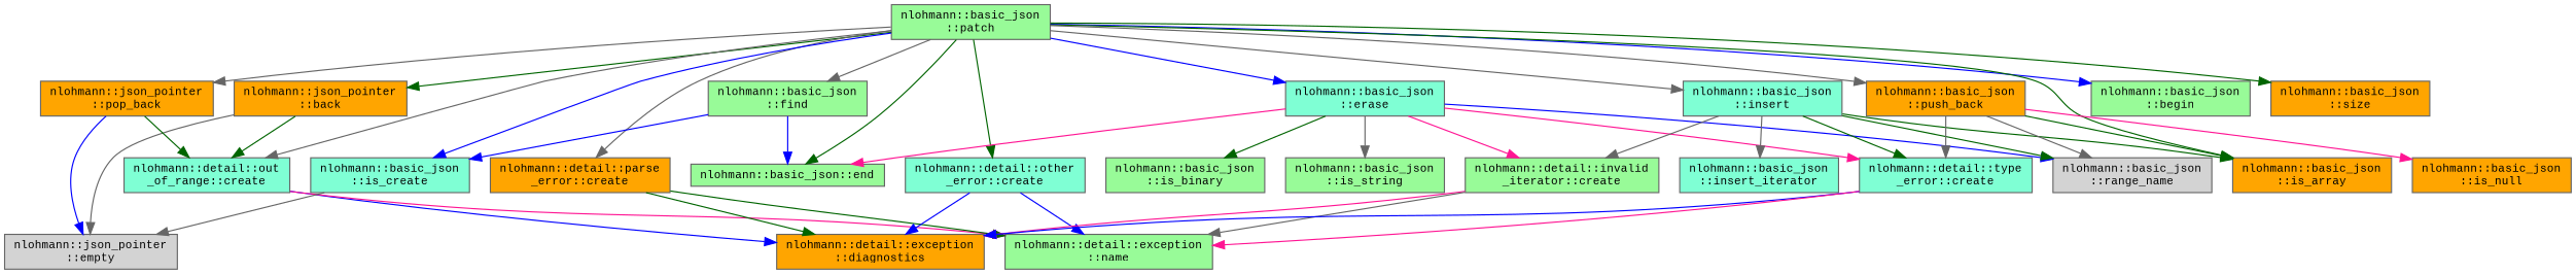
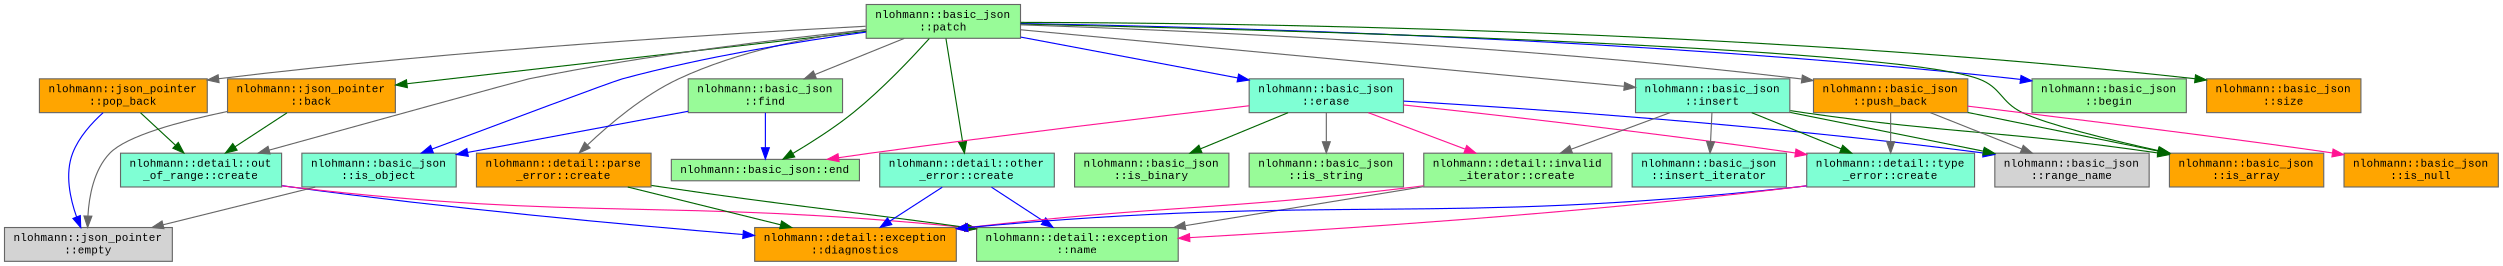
  digraph {
    fontname="Liberation Mono"
    rankdir=TB
    node [color=grey40 fillcolor=palegreen fontname="Liberation Mono" fontsize=10 shape=box style=filled]
    edge [color=darkgreen fontname="Liberation Mono" fontsize=10 labelfontname=Helvetica labelfontsize=10 style=solid]
    n1 [color=gray40 fontcolor=black height=0.2 label="nlohmann::basic_json\l::patch" width=0.4]
    n2 [fillcolor=orange height=0.2 label="nlohmann::json_pointer\l::back" width=0.4]
    n3 [fillcolor=aquamarine height=0.2 label="nlohmann::detail::out\l_of_range::create" width=0.4]
    n4 [height=0.2 label="nlohmann::basic_json\l::begin" width=0.4]
    n5 [fillcolor=orange height=0.2 label="nlohmann::detail::parse\l_error::create" width=0.4]
    n6 [fillcolor=aquamarine height=0.2 label="nlohmann::detail::other\l_error::create" width=0.4]
    n7 [height=0.2 label="nlohmann::basic_json::end" width=0.4]
    n8 [fillcolor=aquamarine height=0.2 label="nlohmann::basic_json\l::erase" width=0.4]
    n9 [height=0.2 label="nlohmann::basic_json\l::find" width=0.4]
-   n10 [fillcolor=aquamarine height=0.2 label="nlohmann::basic_json\l::is_create" width=0.4]
+   n10 [fillcolor=aquamarine height=0.2 label="nlohmann::basic_json\l::is_object" width=0.4]
    n11 [fillcolor=aquamarine height=0.2 label="nlohmann::basic_json\l::insert" width=0.4]
    n12 [fillcolor=orange height=0.2 label="nlohmann::basic_json\l::is_array" width=0.4]
    n13 [fillcolor=orange height=0.2 label="nlohmann::json_pointer\l::pop_back" width=0.4]
    n14 [fillcolor=orange height=0.2 label="nlohmann::basic_json\l::push_back" width=0.4]
    n15 [fillcolor=orange height=0.2 label="nlohmann::basic_json\l::size" width=0.4]
    n16 [fillcolor=lightgrey height=0.2 label="nlohmann::json_pointer\l::empty" width=0.4]
    n17 [fillcolor=orange height=0.2 label="nlohmann::detail::exception\l::diagnostics" width=0.4]
    n18 [height=0.2 label="nlohmann::detail::exception\l::name" width=0.4]
    n19 [height=0.2 label="nlohmann::detail::invalid\l_iterator::create" width=0.4]
    n20 [fillcolor=aquamarine height=0.2 label="nlohmann::detail::type\l_error::create" width=0.4]
    n21 [height=0.2 label="nlohmann::basic_json\l::is_binary" width=0.4]
    n22 [height=0.2 label="nlohmann::basic_json\l::is_string" width=0.4]
    n23 [fillcolor=lightgrey height=0.2 label="nlohmann::basic_json\l::range_name" width=0.4]
    n24 [fillcolor=aquamarine height=0.2 label="nlohmann::basic_json\l::insert_iterator" width=0.4]
    n25 [fillcolor=orange height=0.2 label="nlohmann::basic_json\l::is_null" width=0.4]
    n1 -> n2
    n1 -> n3 [color=gray40]
    n1 -> n4 [color=blue]
    n1 -> n5 [color=gray40]
    n1 -> n6
    n1 -> n7
    n1 -> n8 [color=blue]
    n1 -> n9 [color=gray40]
    n1 -> n10 [color=blue]
    n1 -> n11 [color=gray40]
    n1 -> n12
    n1 -> n13 [color=gray40]
    n1 -> n14 [color=gray40]
    n1 -> n15
    n2 -> n3
    n2 -> n16 [color=gray40]
    n3 -> n17 [color=blue]
    n3 -> n18 [color=deeppink]
    n5 -> n17
    n5 -> n18
    n6 -> n17 [color=blue]
    n6 -> n18 [color=blue]
    n8 -> n7 [color=deeppink]
    n8 -> n19 [color=deeppink]
    n8 -> n20 [color=deeppink]
    n8 -> n21
    n8 -> n22 [color=gray40]
    n8 -> n23 [color=blue]
    n9 -> n7 [color=blue]
    n9 -> n10 [color=blue]
    n10 -> n16 [color=gray40]
    n11 -> n12
    n11 -> n19 [color=gray40]
    n11 -> n20
    n11 -> n23
    n11 -> n24 [color=gray40]
    n13 -> n3
    n13 -> n16 [color=blue]
    n14 -> n12
    n14 -> n20 [color=gray40]
    n14 -> n23 [color=gray40]
    n14 -> n25 [color=deeppink]
    n19 -> n17 [color=deeppink]
    n19 -> n18 [color=gray40]
    n20 -> n17 [color=blue]
    n20 -> n18 [color=deeppink]
  }
